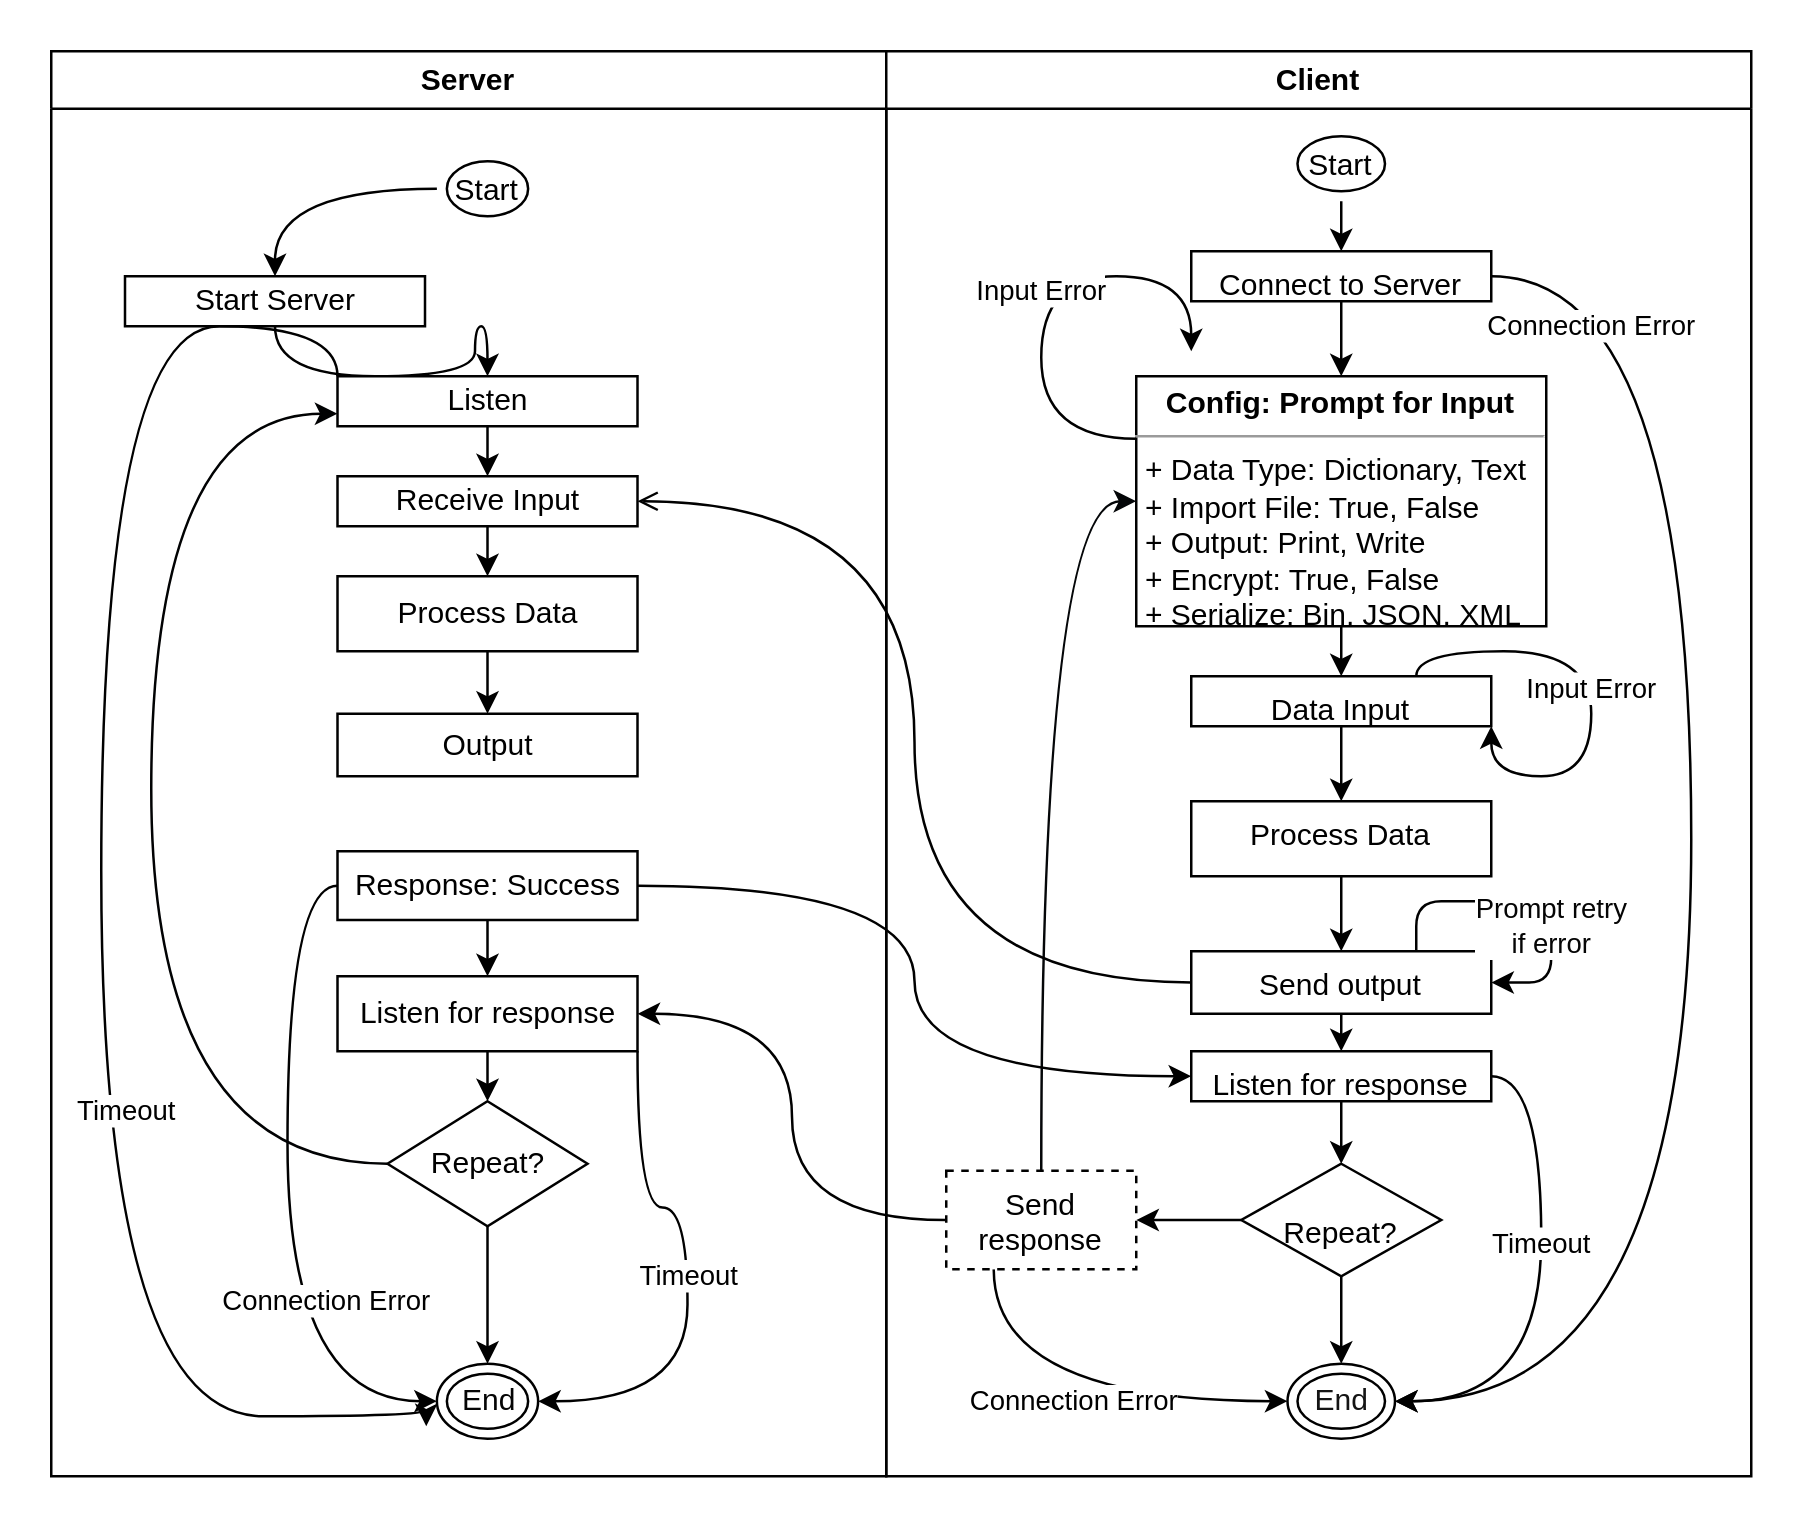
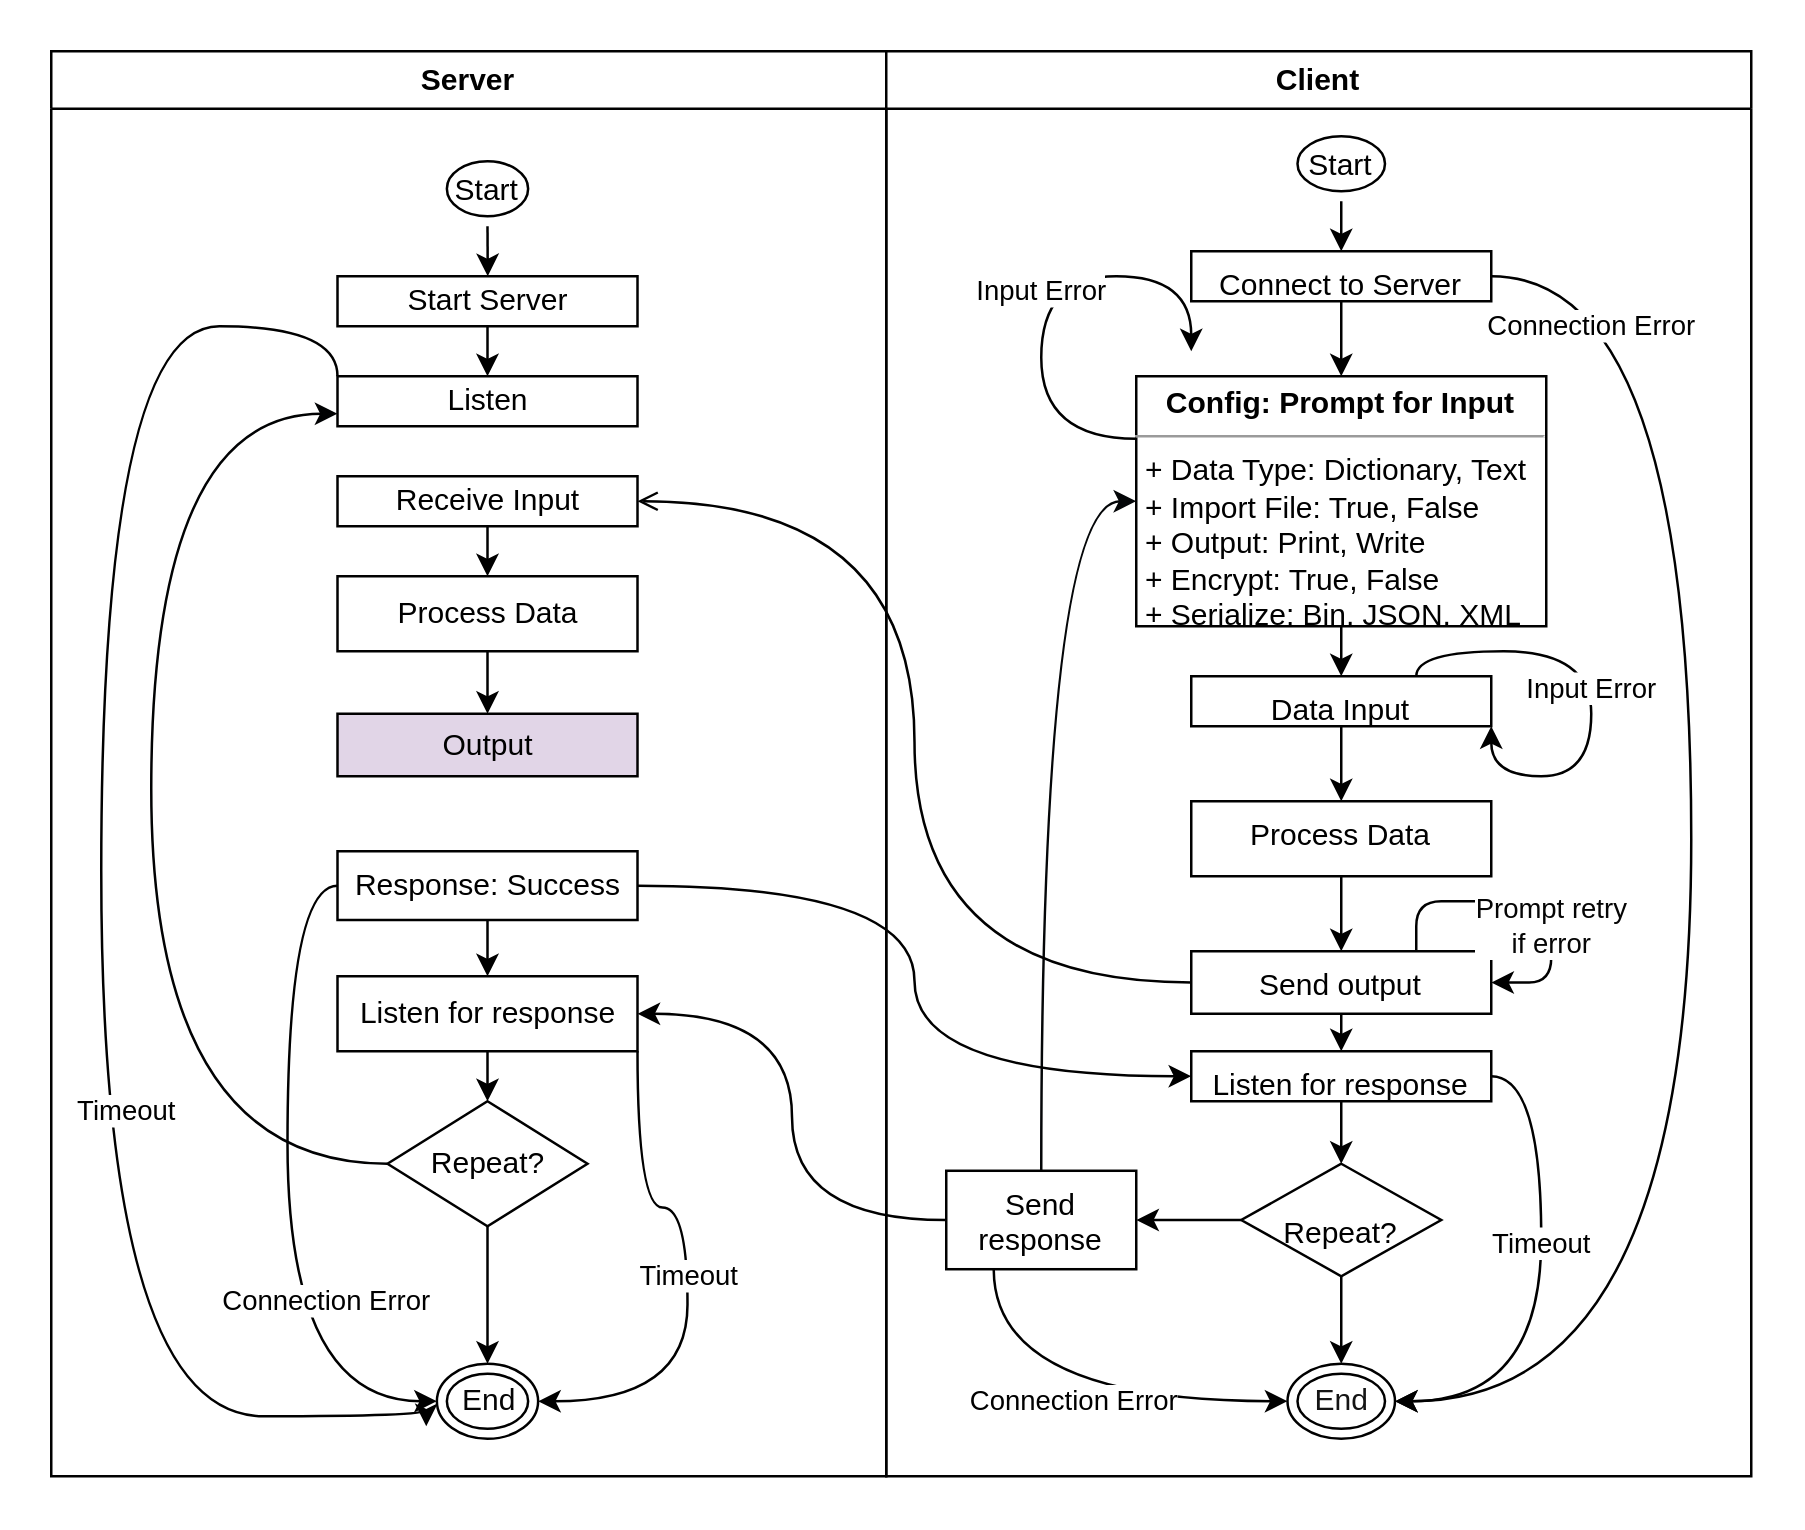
  <mxCell id="0" />
  <mxCell id="1" parent="0" />
  <mxCell id="2" value="Server" style="swimlane;whiteSpace=wrap;" vertex="1" parent="1"><mxGeometry x="20" y="20" width="334" height="570" as="geometry" /></mxCell>
  <mxCell id="3" value="" style="edgeStyle=orthogonalEdgeStyle;curved=1;rounded=1;sketch=0;orthogonalLoop=1;jettySize=auto;html=1;" edge="1" parent="2" source="4" target="6"><mxGeometry relative="1" as="geometry" /></mxCell>
  <mxCell id="4" value="Start" style="ellipse;shape=startState;" vertex="1" parent="2"><mxGeometry x="154.25" y="40" width="40.5" height="30" as="geometry" /></mxCell>
  <mxCell id="5" value="" style="edgeStyle=orthogonalEdgeStyle;curved=1;rounded=1;sketch=0;orthogonalLoop=1;jettySize=auto;html=1;" edge="1" parent="2" source="6" target="9"><mxGeometry relative="1" as="geometry" /></mxCell>
- <mxCell id="6" value="Start Server" style="whiteSpace=wrap;html=1;" vertex="1" parent="2"><mxGeometry x="29.5" y="90" width="120" height="20" as="geometry" /></mxCell>
- <mxCell id="7" value="" style="edgeStyle=orthogonalEdgeStyle;curved=1;rounded=1;sketch=0;orthogonalLoop=1;jettySize=auto;html=1;" edge="1" parent="2" source="9" target="11"><mxGeometry relative="1" as="geometry" /></mxCell>
+ <mxCell id="6" value="Start Server" style="whiteSpace=wrap;html=1;" vertex="1" parent="2"><mxGeometry x="114.5" y="90" width="120" height="20" as="geometry" /></mxCell>
  <mxCell id="8" value="Timeout" style="edgeStyle=orthogonalEdgeStyle;curved=1;rounded=1;sketch=0;orthogonalLoop=1;jettySize=auto;html=1;exitX=0;exitY=0;exitDx=0;exitDy=0;" edge="1" parent="2" source="9"><mxGeometry x="0.252" y="10" relative="1" as="geometry"><mxPoint x="150" y="550" as="targetPoint" /><Array as="points"><mxPoint x="115" y="110" /><mxPoint x="20" y="110" /><mxPoint x="20" y="546" /></Array><mxPoint as="offset" /></mxGeometry></mxCell>
  <mxCell id="9" value="Listen" style="whiteSpace=wrap;html=1;" vertex="1" parent="2"><mxGeometry x="114.5" y="130" width="120" height="20" as="geometry" /></mxCell>
  <mxCell id="10" value="" style="edgeStyle=orthogonalEdgeStyle;curved=1;rounded=1;sketch=0;orthogonalLoop=1;jettySize=auto;html=1;" edge="1" parent="2" source="11" target="13"><mxGeometry relative="1" as="geometry" /></mxCell>
  <mxCell id="11" value="Receive Input" style="whiteSpace=wrap;html=1;" vertex="1" parent="2"><mxGeometry x="114.5" y="170" width="120" height="20" as="geometry" /></mxCell>
  <mxCell id="12" value="" style="edgeStyle=orthogonalEdgeStyle;curved=1;rounded=1;sketch=0;orthogonalLoop=1;jettySize=auto;html=1;" edge="1" parent="2" source="13" target="14"><mxGeometry relative="1" as="geometry" /></mxCell>
  <mxCell id="13" value="Process Data" style="whiteSpace=wrap;html=1;" vertex="1" parent="2"><mxGeometry x="114.5" y="210" width="120" height="30" as="geometry" /></mxCell>
- <mxCell id="14" value="Output" style="whiteSpace=wrap;html=1;" vertex="1" parent="2"><mxGeometry x="114.5" y="265" width="120" height="25" as="geometry" /></mxCell>
+ <mxCell id="14" value="Output" style="whiteSpace=wrap;html=1;fillColor=#e1d5e7;" vertex="1" parent="2"><mxGeometry x="114.5" y="265" width="120" height="25" as="geometry" /></mxCell>
  <mxCell id="15" value="" style="edgeStyle=orthogonalEdgeStyle;curved=1;rounded=1;sketch=0;orthogonalLoop=1;jettySize=auto;html=1;" edge="1" parent="2" source="17" target="20"><mxGeometry relative="1" as="geometry" /></mxCell>
  <mxCell id="16" value="Connection Error" style="edgeStyle=orthogonalEdgeStyle;curved=1;rounded=1;sketch=0;orthogonalLoop=1;jettySize=auto;html=1;entryX=0;entryY=0.5;entryDx=0;entryDy=0;exitX=0;exitY=0.5;exitDx=0;exitDy=0;" edge="1" parent="2" source="17" target="24"><mxGeometry x="0.301" y="15" relative="1" as="geometry"><mxPoint as="offset" /></mxGeometry></mxCell>
  <mxCell id="17" value="Response: Success" style="whiteSpace=wrap;html=1;" vertex="1" parent="2"><mxGeometry x="114.5" y="320" width="120" height="27.5" as="geometry" /></mxCell>
  <mxCell id="18" value="" style="edgeStyle=orthogonalEdgeStyle;curved=1;rounded=1;sketch=0;orthogonalLoop=1;jettySize=auto;html=1;" edge="1" parent="2" source="20" target="23"><mxGeometry relative="1" as="geometry" /></mxCell>
  <mxCell id="19" value="Timeout" style="edgeStyle=orthogonalEdgeStyle;curved=1;rounded=1;sketch=0;orthogonalLoop=1;jettySize=auto;html=1;exitX=1;exitY=1;exitDx=0;exitDy=0;entryX=1;entryY=0.5;entryDx=0;entryDy=0;" edge="1" parent="2" source="20" target="24"><mxGeometry relative="1" as="geometry" /></mxCell>
  <mxCell id="20" value="Listen for response" style="whiteSpace=wrap;html=1;" vertex="1" parent="2"><mxGeometry x="114.5" y="370" width="120" height="30" as="geometry" /></mxCell>
  <mxCell id="21" style="edgeStyle=orthogonalEdgeStyle;curved=1;rounded=1;sketch=0;orthogonalLoop=1;jettySize=auto;html=1;entryX=0;entryY=0.75;entryDx=0;entryDy=0;exitX=0;exitY=0.5;exitDx=0;exitDy=0;fillColor=#dae8fc;strokeColor=#010203;" edge="1" parent="2" source="23" target="9"><mxGeometry relative="1" as="geometry"><Array as="points"><mxPoint x="40" y="445" /><mxPoint x="40" y="145" /></Array></mxGeometry></mxCell>
  <mxCell id="22" value="" style="edgeStyle=orthogonalEdgeStyle;curved=1;rounded=1;sketch=0;orthogonalLoop=1;jettySize=auto;html=1;" edge="1" parent="2" source="23" target="24"><mxGeometry relative="1" as="geometry" /></mxCell>
  <mxCell id="23" value="Repeat?" style="rhombus;whiteSpace=wrap;html=1;" vertex="1" parent="2"><mxGeometry x="134.5" y="420" width="80" height="50" as="geometry" /></mxCell>
  <mxCell id="24" value="&lt;font color=&quot;#050505&quot;&gt;End&lt;/font&gt;" style="ellipse;html=1;shape=endState;rounded=0;sketch=0;" vertex="1" parent="2"><mxGeometry x="154.25" y="525" width="40.5" height="30" as="geometry" /></mxCell>
  <mxCell id="25" value="Client" style="swimlane;whiteSpace=wrap;align=center;" vertex="1" parent="1"><mxGeometry x="354" y="20" width="346" height="570" as="geometry"><mxRectangle x="600" y="80" width="70" height="30" as="alternateBounds" /></mxGeometry></mxCell>
  <mxCell id="26" value="" style="edgeStyle=orthogonalEdgeStyle;curved=1;rounded=1;sketch=0;orthogonalLoop=1;jettySize=auto;html=1;entryX=0.5;entryY=0;entryDx=0;entryDy=0;" edge="1" parent="25" source="27" target="36"><mxGeometry relative="1" as="geometry" /></mxCell>
  <mxCell id="27" value="Start" style="ellipse;shape=startState;" vertex="1" parent="25"><mxGeometry x="160.5" y="30" width="43" height="30" as="geometry" /></mxCell>
  <mxCell id="28" value="" style="edgeStyle=orthogonalEdgeStyle;curved=1;rounded=1;sketch=0;orthogonalLoop=1;jettySize=auto;html=1;" edge="1" parent="25" source="29" target="31"><mxGeometry relative="1" as="geometry" /></mxCell>
  <mxCell id="29" value="&lt;p style=&quot;margin:0px;margin-top:4px;text-align:center;&quot;&gt;&lt;b&gt;Config: Prompt for Input&lt;/b&gt;&lt;/p&gt;&lt;hr size=&quot;1&quot;&gt;&lt;p style=&quot;margin:0px;margin-left:4px;&quot;&gt;+ Data Type: Dictionary, Text&lt;br&gt;+ Import File: True, False&lt;br&gt;&lt;/p&gt;&lt;p style=&quot;margin:0px;margin-left:4px;&quot;&gt;+ Output: Print, Write&lt;/p&gt;&lt;p style=&quot;margin:0px;margin-left:4px;&quot;&gt;+ Encrypt: True, False&lt;/p&gt;&lt;p style=&quot;margin:0px;margin-left:4px;&quot;&gt;+ Serialize: Bin, JSON, XML&lt;/p&gt;" style="verticalAlign=top;align=left;overflow=fill;fontSize=12;fontFamily=Helvetica;html=1;rounded=0;sketch=0;" vertex="1" parent="25"><mxGeometry x="100" y="130" width="164" height="100" as="geometry" /></mxCell>
  <mxCell id="30" value="" style="edgeStyle=orthogonalEdgeStyle;curved=1;rounded=1;sketch=0;orthogonalLoop=1;jettySize=auto;html=1;" edge="1" parent="25" source="31" target="33"><mxGeometry relative="1" as="geometry" /></mxCell>
  <mxCell id="31" value="Data Input" style="whiteSpace=wrap;html=1;align=center;verticalAlign=top;rounded=0;sketch=0;" vertex="1" parent="25"><mxGeometry x="122" y="250" width="120" height="20" as="geometry" /></mxCell>
  <mxCell id="32" value="" style="edgeStyle=orthogonalEdgeStyle;curved=1;rounded=1;sketch=0;orthogonalLoop=1;jettySize=auto;html=1;" edge="1" parent="25" source="33" target="38"><mxGeometry relative="1" as="geometry" /></mxCell>
  <mxCell id="33" value="Process Data" style="whiteSpace=wrap;html=1;verticalAlign=top;rounded=0;sketch=0;" vertex="1" parent="25"><mxGeometry x="122" y="300" width="120" height="30" as="geometry" /></mxCell>
  <mxCell id="34" value="" style="edgeStyle=orthogonalEdgeStyle;curved=1;rounded=1;sketch=0;orthogonalLoop=1;jettySize=auto;html=1;" edge="1" parent="25" source="36" target="29"><mxGeometry relative="1" as="geometry" /></mxCell>
  <mxCell id="35" value="&lt;font color=&quot;#000000&quot;&gt;Connection Error&lt;/font&gt;" style="edgeStyle=orthogonalEdgeStyle;curved=1;rounded=1;sketch=0;orthogonalLoop=1;jettySize=auto;html=1;exitX=1;exitY=0.5;exitDx=0;exitDy=0;entryX=1;entryY=0.5;entryDx=0;entryDy=0;" edge="1" parent="25" source="36" target="48"><mxGeometry x="-0.878" y="-20" relative="1" as="geometry"><Array as="points"><mxPoint x="322" y="90" /><mxPoint x="322" y="540" /></Array><mxPoint as="offset" /></mxGeometry></mxCell>
  <mxCell id="36" value="Connect to Server" style="whiteSpace=wrap;html=1;verticalAlign=top;rounded=0;sketch=0;" vertex="1" parent="25"><mxGeometry x="122" y="80" width="120" height="20" as="geometry" /></mxCell>
  <mxCell id="37" value="" style="edgeStyle=orthogonalEdgeStyle;curved=1;rounded=1;sketch=0;orthogonalLoop=1;jettySize=auto;html=1;" edge="1" parent="25" source="38" target="41"><mxGeometry relative="1" as="geometry" /></mxCell>
  <mxCell id="38" value="Send output" style="whiteSpace=wrap;html=1;verticalAlign=top;rounded=0;sketch=0;" vertex="1" parent="25"><mxGeometry x="122" y="360" width="120" height="25" as="geometry" /></mxCell>
  <mxCell id="39" value="" style="edgeStyle=orthogonalEdgeStyle;curved=1;rounded=1;sketch=0;orthogonalLoop=1;jettySize=auto;html=1;" edge="1" parent="25" source="41" target="44"><mxGeometry relative="1" as="geometry" /></mxCell>
  <mxCell id="40" value="Timeout" style="edgeStyle=orthogonalEdgeStyle;curved=1;rounded=1;sketch=0;orthogonalLoop=1;jettySize=auto;html=1;exitX=1;exitY=0.5;exitDx=0;exitDy=0;entryX=1;entryY=0.5;entryDx=0;entryDy=0;" edge="1" parent="25" source="41" target="48"><mxGeometry x="-0.163" relative="1" as="geometry"><mxPoint as="offset" /></mxGeometry></mxCell>
  <mxCell id="41" value="Listen for response" style="whiteSpace=wrap;html=1;verticalAlign=top;rounded=0;sketch=0;" vertex="1" parent="25"><mxGeometry x="122" y="400" width="120" height="20" as="geometry" /></mxCell>
  <mxCell id="42" value="" style="edgeStyle=orthogonalEdgeStyle;curved=1;rounded=1;sketch=0;orthogonalLoop=1;jettySize=auto;html=1;" edge="1" parent="25" source="44" target="47"><mxGeometry relative="1" as="geometry" /></mxCell>
  <mxCell id="43" value="" style="edgeStyle=orthogonalEdgeStyle;curved=1;rounded=1;sketch=0;orthogonalLoop=1;jettySize=auto;html=1;" edge="1" parent="25" source="44" target="48"><mxGeometry relative="1" as="geometry" /></mxCell>
  <mxCell id="44" value="&lt;br&gt;Repeat?" style="rhombus;whiteSpace=wrap;html=1;verticalAlign=top;rounded=0;sketch=0;" vertex="1" parent="25"><mxGeometry x="142" y="445" width="80" height="45" as="geometry" /></mxCell>
  <mxCell id="45" value="" style="edgeStyle=orthogonalEdgeStyle;curved=1;rounded=1;sketch=0;orthogonalLoop=1;jettySize=auto;html=1;entryX=0;entryY=0.5;entryDx=0;entryDy=0;fillColor=#dae8fc;strokeColor=#040608;" edge="1" parent="25" source="47" target="29"><mxGeometry relative="1" as="geometry" /></mxCell>
  <mxCell id="46" value="Connection Error" style="edgeStyle=orthogonalEdgeStyle;curved=1;rounded=1;sketch=0;orthogonalLoop=1;jettySize=auto;html=1;exitX=0.25;exitY=1;exitDx=0;exitDy=0;entryX=0;entryY=0.5;entryDx=0;entryDy=0;" edge="1" parent="25" source="47" target="48"><mxGeometry relative="1" as="geometry" /></mxCell>
- <mxCell id="47" value="Send response" style="whiteSpace=wrap;html=1;verticalAlign=top;rounded=0;sketch=0;dashed=1;" vertex="1" parent="25"><mxGeometry x="24" y="447.81" width="76" height="39.38" as="geometry" /></mxCell>
+ <mxCell id="47" value="Send response" style="whiteSpace=wrap;html=1;verticalAlign=top;rounded=0;sketch=0;" vertex="1" parent="25"><mxGeometry x="24" y="447.81" width="76" height="39.38" as="geometry" /></mxCell>
  <mxCell id="48" value="&lt;font color=&quot;#141414&quot;&gt;End&lt;/font&gt;" style="ellipse;html=1;shape=endState;rounded=0;sketch=0;" vertex="1" parent="25"><mxGeometry x="160.5" y="525" width="43" height="30" as="geometry" /></mxCell>
  <mxCell id="49" style="edgeStyle=orthogonalEdgeStyle;curved=1;rounded=1;sketch=0;orthogonalLoop=1;jettySize=auto;html=1;exitX=0.5;exitY=1;exitDx=0;exitDy=0;" edge="1" parent="25" source="47" target="47"><mxGeometry relative="1" as="geometry" /></mxCell>
  <mxCell id="50" value="Input Error" style="edgeStyle=orthogonalEdgeStyle;curved=1;rounded=1;sketch=0;orthogonalLoop=1;jettySize=auto;html=1;exitX=0.75;exitY=0;exitDx=0;exitDy=0;entryX=1;entryY=1;entryDx=0;entryDy=0;" edge="1" parent="25" source="31" target="31"><mxGeometry relative="1" as="geometry"><mxPoint x="242" y="280" as="targetPoint" /><Array as="points"><mxPoint x="212" y="240" /><mxPoint x="282" y="240" /><mxPoint x="282" y="290" /><mxPoint x="242" y="290" /></Array></mxGeometry></mxCell>
  <mxCell id="51" value="Prompt retry&lt;br&gt;if error" style="edgeStyle=orthogonalEdgeStyle;curved=0;rounded=1;sketch=0;orthogonalLoop=1;jettySize=auto;html=1;exitX=0.75;exitY=0;exitDx=0;exitDy=0;fontColor=#050505;entryX=1;entryY=0.5;entryDx=0;entryDy=0;" edge="1" parent="25" source="38" target="38"><mxGeometry x="0.287" relative="1" as="geometry"><mxPoint x="246" y="390" as="targetPoint" /><Array as="points"><mxPoint x="212" y="340" /><mxPoint x="266" y="340" /><mxPoint x="266" y="373" /></Array><mxPoint as="offset" /></mxGeometry></mxCell>
  <mxCell id="52" value="Input Error" style="edgeStyle=orthogonalEdgeStyle;curved=1;rounded=1;sketch=0;orthogonalLoop=1;jettySize=auto;html=1;exitX=0;exitY=0.25;exitDx=0;exitDy=0;" edge="1" parent="1" source="29"><mxGeometry relative="1" as="geometry"><mxPoint x="476" y="140" as="targetPoint" /><Array as="points"><mxPoint x="416" y="175" /><mxPoint x="416" y="110" /><mxPoint x="476" y="110" /></Array></mxGeometry></mxCell>
  <mxCell id="53" style="edgeStyle=orthogonalEdgeStyle;curved=1;rounded=1;sketch=0;orthogonalLoop=1;jettySize=auto;html=1;entryX=1;entryY=0.5;entryDx=0;entryDy=0;endArrow=open;" edge="1" parent="1" source="38" target="11"><mxGeometry relative="1" as="geometry" /></mxCell>
  <mxCell id="54" style="edgeStyle=orthogonalEdgeStyle;curved=1;rounded=1;sketch=0;orthogonalLoop=1;jettySize=auto;html=1;entryX=0;entryY=0.5;entryDx=0;entryDy=0;" edge="1" parent="1" source="17" target="41"><mxGeometry relative="1" as="geometry" /></mxCell>
  <mxCell id="55" style="edgeStyle=orthogonalEdgeStyle;curved=1;rounded=1;sketch=0;orthogonalLoop=1;jettySize=auto;html=1;entryX=1;entryY=0.5;entryDx=0;entryDy=0;" edge="1" parent="1" source="47" target="20"><mxGeometry relative="1" as="geometry" /></mxCell>
